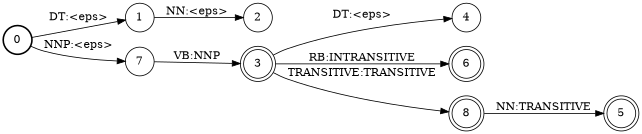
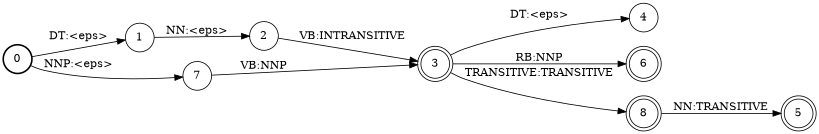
  digraph {
    nodesep=0.25
    rankdir=LR
    ranksep=0.4
    node [fontsize=14 shape=circle style=solid]
    edge [fontsize=14]
    n1 [label=0 style=bold]
    n2 [label=1]
    n3 [label=7]
    n4 [label=2]
    n5 [label=3 shape=doublecircle]
    n6 [label=4]
    n7 [label=6 shape=doublecircle]
    n8 [label=8 shape=doublecircle]
    n9 [label=5 shape=doublecircle]
    n1 -> n2 [label="DT:<eps>"]
    n1 -> n3 [label="NNP:<eps>"]
    n2 -> n4 [label="NN:<eps>"]
    n3 -> n5 [label="VB:NNP"]
+   n4 -> n5 [label="VB:INTRANSITIVE"]
    n5 -> n6 [label="DT:<eps>"]
-   n5 -> n7 [label="RB:INTRANSITIVE"]
+   n5 -> n7 [label="RB:NNP"]
    n5 -> n8 [label="TRANSITIVE:TRANSITIVE"]
    n8 -> n9 [label="NN:TRANSITIVE"]
  }
